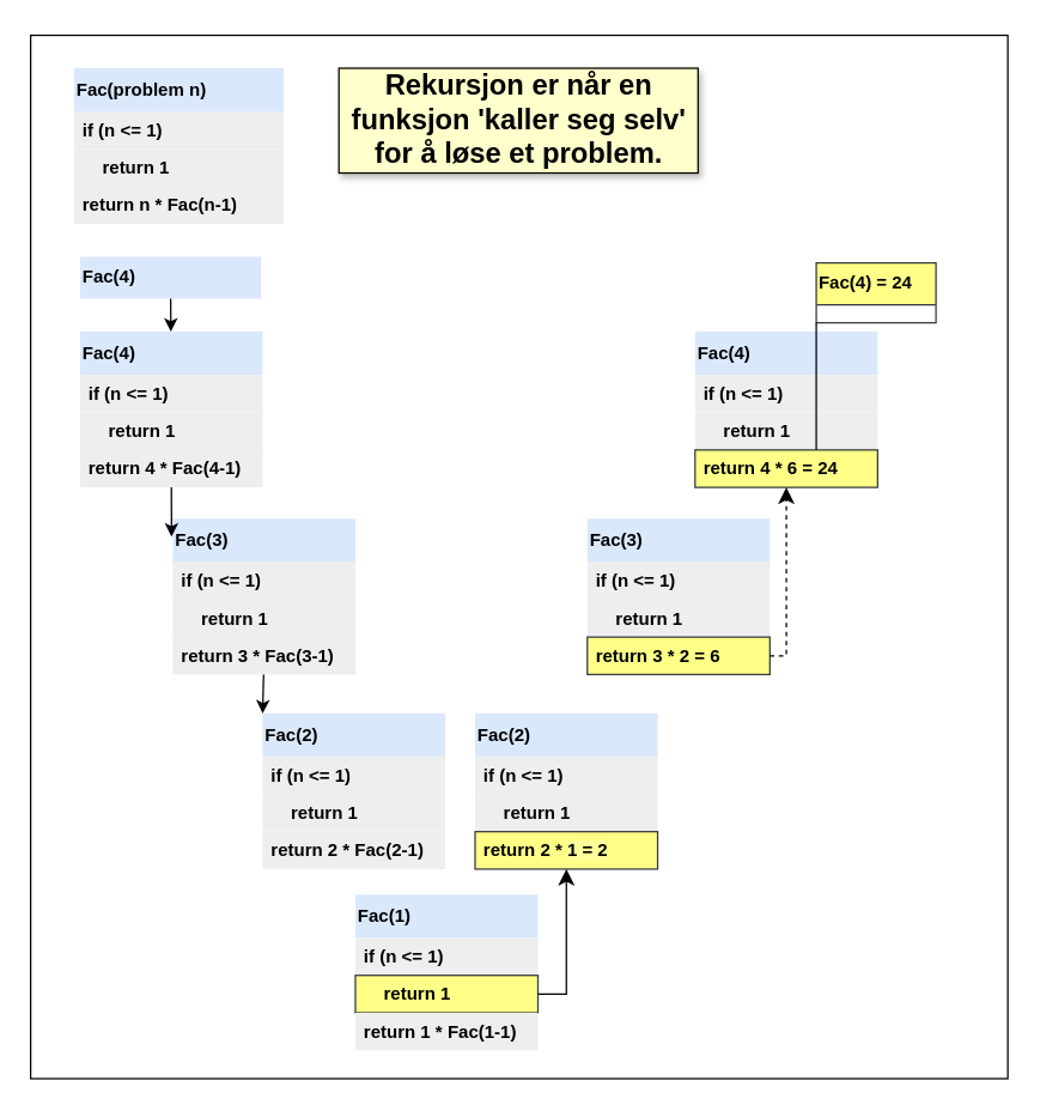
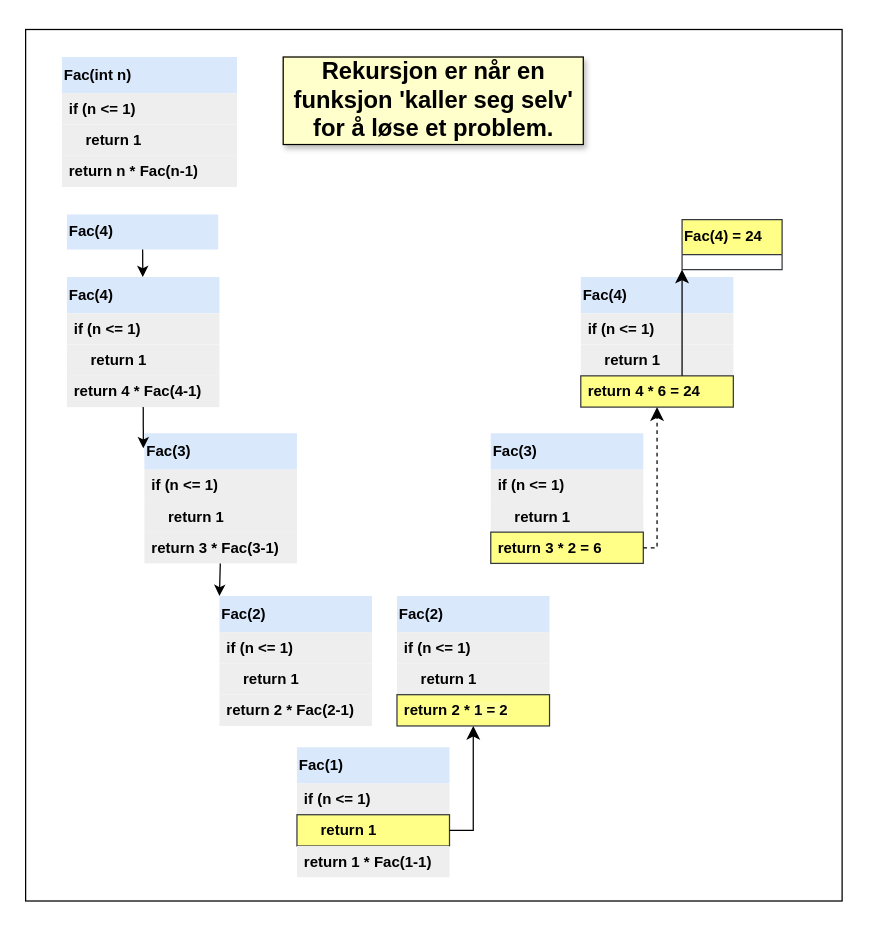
  <mxCell id="0" />
  <mxCell id="1" parent="0" />
  <mxCell id="2" value="" style="rounded=0;whiteSpace=wrap;html=1;" parent="1" vertex="1"><mxGeometry x="20" y="23" width="653" height="697" as="geometry" /></mxCell>
- <mxCell id="3" value="Fac(problem n)" style="swimlane;fontStyle=1;align=left;verticalAlign=middle;childLayout=stackLayout;horizontal=1;startSize=29;horizontalStack=0;resizeParent=1;resizeParentMax=0;resizeLast=0;collapsible=0;marginBottom=0;fillColor=#dae8fc;strokeColor=none;fontSize=12;labelBorderColor=none;whiteSpace=wrap;html=1;" parent="1" vertex="1"><mxGeometry x="49" y="45" width="140" height="104" as="geometry" /></mxCell>
+ <mxCell id="3" value="Fac(int n)" style="swimlane;fontStyle=1;align=left;verticalAlign=middle;childLayout=stackLayout;horizontal=1;startSize=29;horizontalStack=0;resizeParent=1;resizeParentMax=0;resizeLast=0;collapsible=0;marginBottom=0;fillColor=#dae8fc;strokeColor=none;fontSize=12;labelBorderColor=none;whiteSpace=wrap;html=1;" parent="1" vertex="1"><mxGeometry x="49" y="45" width="140" height="104" as="geometry" /></mxCell>
  <mxCell id="4" value="if (n &amp;lt;= 1)" style="text;html=1;strokeColor=none;fillColor=#eeeeee;align=left;verticalAlign=middle;spacingLeft=4;spacingRight=4;overflow=hidden;rotatable=0;points=[[0,0.5],[1,0.5]];portConstraint=eastwest;whiteSpace=wrap;fontStyle=1;labelBorderColor=none;" parent="3" vertex="1"><mxGeometry y="29" width="140" height="25" as="geometry" /></mxCell>
  <mxCell id="5" value="&amp;nbsp; &amp;nbsp; return 1" style="text;html=1;strokeColor=none;fillColor=#eeeeee;align=left;verticalAlign=middle;spacingLeft=4;spacingRight=4;overflow=hidden;rotatable=0;points=[[0,0.5],[1,0.5]];portConstraint=eastwest;whiteSpace=wrap;fontStyle=1" parent="3" vertex="1"><mxGeometry y="54" width="140" height="25" as="geometry" /></mxCell>
  <mxCell id="6" value="return n * Fac(n-1)" style="text;html=1;strokeColor=none;fillColor=#eeeeee;align=left;verticalAlign=middle;spacingLeft=4;spacingRight=4;overflow=hidden;rotatable=0;points=[[0,0.5],[1,0.5]];portConstraint=eastwest;whiteSpace=wrap;fontStyle=1" parent="3" vertex="1"><mxGeometry y="79" width="140" height="25" as="geometry" /></mxCell>
  <mxCell id="7" value="Fac(4)" style="swimlane;fontStyle=1;align=left;verticalAlign=middle;childLayout=stackLayout;horizontal=1;startSize=28;horizontalStack=0;resizeParent=1;resizeParentMax=0;resizeLast=0;collapsible=0;marginBottom=0;fillColor=#dae8fc;strokeColor=none;fontSize=12;labelBorderColor=none;whiteSpace=wrap;html=1;" parent="1" vertex="1"><mxGeometry x="53" y="171" width="121" height="28" as="geometry" /></mxCell>
  <mxCell id="8" value="Fac(4)" style="swimlane;fontStyle=1;align=left;verticalAlign=middle;childLayout=stackLayout;horizontal=1;startSize=29;horizontalStack=0;resizeParent=1;resizeParentMax=0;resizeLast=0;collapsible=0;marginBottom=0;fillColor=#dae8fc;strokeColor=none;fontSize=12;labelBorderColor=none;whiteSpace=wrap;html=1;" parent="1" vertex="1"><mxGeometry x="53" y="221" width="122" height="104" as="geometry" /></mxCell>
  <mxCell id="9" value="&lt;span style=&quot;color: rgb(0, 0, 0);&quot;&gt;if (n &amp;lt;= 1)&lt;/span&gt;" style="text;html=1;strokeColor=none;fillColor=#eeeeee;align=left;verticalAlign=middle;spacingLeft=4;spacingRight=4;overflow=hidden;rotatable=0;points=[[0,0.5],[1,0.5]];portConstraint=eastwest;whiteSpace=wrap;fontStyle=1;labelBorderColor=none;" parent="8" vertex="1"><mxGeometry y="29" width="122" height="25" as="geometry" /></mxCell>
  <mxCell id="10" value="&amp;nbsp; &amp;nbsp; return 1" style="text;html=1;strokeColor=none;fillColor=#eeeeee;align=left;verticalAlign=middle;spacingLeft=4;spacingRight=4;overflow=hidden;rotatable=0;points=[[0,0.5],[1,0.5]];portConstraint=eastwest;whiteSpace=wrap;fontStyle=1" parent="8" vertex="1"><mxGeometry y="54" width="122" height="25" as="geometry" /></mxCell>
  <mxCell id="11" value="return 4 * Fac(4-1)" style="text;html=1;strokeColor=none;fillColor=#eeeeee;align=left;verticalAlign=middle;spacingLeft=4;spacingRight=4;overflow=hidden;rotatable=0;points=[[0,0.5],[1,0.5]];portConstraint=eastwest;whiteSpace=wrap;fontStyle=1" parent="8" vertex="1"><mxGeometry y="79" width="122" height="25" as="geometry" /></mxCell>
  <mxCell id="12" value="Fac(3)" style="swimlane;fontStyle=1;align=left;verticalAlign=middle;childLayout=stackLayout;horizontal=1;startSize=29;horizontalStack=0;resizeParent=1;resizeParentMax=0;resizeLast=0;collapsible=0;marginBottom=0;fillColor=#dae8fc;strokeColor=none;fontSize=12;labelBorderColor=none;whiteSpace=wrap;html=1;" parent="1" vertex="1"><mxGeometry x="115" y="346" width="122" height="104" as="geometry" /></mxCell>
  <mxCell id="13" value="&lt;span style=&quot;color: rgb(0, 0, 0);&quot;&gt;if (n &amp;lt;= 1)&lt;/span&gt;" style="text;html=1;strokeColor=none;fillColor=#eeeeee;align=left;verticalAlign=middle;spacingLeft=4;spacingRight=4;overflow=hidden;rotatable=0;points=[[0,0.5],[1,0.5]];portConstraint=eastwest;whiteSpace=wrap;fontStyle=1;labelBorderColor=none;" parent="12" vertex="1"><mxGeometry y="29" width="122" height="25" as="geometry" /></mxCell>
  <mxCell id="14" value="&amp;nbsp; &amp;nbsp; return 1" style="text;html=1;strokeColor=none;fillColor=#eeeeee;align=left;verticalAlign=middle;spacingLeft=4;spacingRight=4;overflow=hidden;rotatable=0;points=[[0,0.5],[1,0.5]];portConstraint=eastwest;whiteSpace=wrap;fontStyle=1" parent="12" vertex="1"><mxGeometry y="54" width="122" height="25" as="geometry" /></mxCell>
  <mxCell id="15" value="return 3 * Fac(3-1)" style="text;html=1;strokeColor=none;fillColor=#eeeeee;align=left;verticalAlign=middle;spacingLeft=4;spacingRight=4;overflow=hidden;rotatable=0;points=[[0,0.5],[1,0.5]];portConstraint=eastwest;whiteSpace=wrap;fontStyle=1" parent="12" vertex="1"><mxGeometry y="79" width="122" height="25" as="geometry" /></mxCell>
  <mxCell id="16" value="" style="endArrow=classic;html=1;entryX=-0.007;entryY=0.115;entryDx=0;entryDy=0;entryPerimeter=0;" parent="1" source="11" target="12" edge="1"><mxGeometry width="50" height="50" relative="1" as="geometry"><mxPoint x="204" y="396" as="sourcePoint" /><mxPoint x="245" y="319" as="targetPoint" /></mxGeometry></mxCell>
  <mxCell id="17" value="Fac(2)" style="swimlane;fontStyle=1;align=left;verticalAlign=middle;childLayout=stackLayout;horizontal=1;startSize=29;horizontalStack=0;resizeParent=1;resizeParentMax=0;resizeLast=0;collapsible=0;marginBottom=0;fillColor=#dae8fc;strokeColor=none;fontSize=12;labelBorderColor=none;whiteSpace=wrap;html=1;" parent="1" vertex="1"><mxGeometry x="175" y="476" width="122" height="104" as="geometry" /></mxCell>
  <mxCell id="18" value="&lt;span style=&quot;color: rgb(0, 0, 0);&quot;&gt;if (n &amp;lt;= 1)&lt;/span&gt;" style="text;html=1;strokeColor=none;fillColor=#eeeeee;align=left;verticalAlign=middle;spacingLeft=4;spacingRight=4;overflow=hidden;rotatable=0;points=[[0,0.5],[1,0.5]];portConstraint=eastwest;whiteSpace=wrap;fontStyle=1;labelBorderColor=none;" parent="17" vertex="1"><mxGeometry y="29" width="122" height="25" as="geometry" /></mxCell>
  <mxCell id="19" value="&amp;nbsp; &amp;nbsp; return 1" style="text;html=1;strokeColor=none;fillColor=#eeeeee;align=left;verticalAlign=middle;spacingLeft=4;spacingRight=4;overflow=hidden;rotatable=0;points=[[0,0.5],[1,0.5]];portConstraint=eastwest;whiteSpace=wrap;fontStyle=1" parent="17" vertex="1"><mxGeometry y="54" width="122" height="25" as="geometry" /></mxCell>
  <mxCell id="20" value="return 2 * Fac(2-1)" style="text;html=1;strokeColor=none;fillColor=#eeeeee;align=left;verticalAlign=middle;spacingLeft=4;spacingRight=4;overflow=hidden;rotatable=0;points=[[0,0.5],[1,0.5]];portConstraint=eastwest;whiteSpace=wrap;fontStyle=1" parent="17" vertex="1"><mxGeometry y="79" width="122" height="25" as="geometry" /></mxCell>
  <mxCell id="21" value="Fac(1)" style="swimlane;fontStyle=1;align=left;verticalAlign=middle;childLayout=stackLayout;horizontal=1;startSize=29;horizontalStack=0;resizeParent=1;resizeParentMax=0;resizeLast=0;collapsible=0;marginBottom=0;fillColor=#dae8fc;strokeColor=none;fontSize=12;labelBorderColor=none;whiteSpace=wrap;html=1;" parent="1" vertex="1"><mxGeometry x="237" y="597" width="122" height="104" as="geometry" /></mxCell>
  <mxCell id="22" value="&lt;span style=&quot;color: rgb(0, 0, 0);&quot;&gt;if (n &amp;lt;= 1)&lt;/span&gt;" style="text;html=1;strokeColor=none;fillColor=#eeeeee;align=left;verticalAlign=middle;spacingLeft=4;spacingRight=4;overflow=hidden;rotatable=0;points=[[0,0.5],[1,0.5]];portConstraint=eastwest;whiteSpace=wrap;fontStyle=1;labelBorderColor=none;" parent="21" vertex="1"><mxGeometry y="29" width="122" height="25" as="geometry" /></mxCell>
  <mxCell id="23" value="&amp;nbsp; &amp;nbsp; return 1" style="text;html=1;strokeColor=#36393d;fillColor=#ffff88;align=left;verticalAlign=middle;spacingLeft=4;spacingRight=4;overflow=hidden;rotatable=0;points=[[0,0.5],[1,0.5]];portConstraint=eastwest;whiteSpace=wrap;fontStyle=1" parent="21" vertex="1"><mxGeometry y="54" width="122" height="25" as="geometry" /></mxCell>
  <mxCell id="24" value="return 1 * Fac(1-1)" style="text;html=1;strokeColor=none;fillColor=#eeeeee;align=left;verticalAlign=middle;spacingLeft=4;spacingRight=4;overflow=hidden;rotatable=0;points=[[0,0.5],[1,0.5]];portConstraint=eastwest;whiteSpace=wrap;fontStyle=1" parent="21" vertex="1"><mxGeometry y="79" width="122" height="25" as="geometry" /></mxCell>
  <mxCell id="25" value="" style="endArrow=classic;html=1;entryX=0;entryY=0;entryDx=0;entryDy=0;" parent="1" source="15" target="17" edge="1"><mxGeometry width="50" height="50" relative="1" as="geometry"><mxPoint x="204" y="396" as="sourcePoint" /><mxPoint x="254" y="346" as="targetPoint" /></mxGeometry></mxCell>
  <mxCell id="26" value="" style="endArrow=classic;html=1;" parent="1" source="7" target="8" edge="1"><mxGeometry width="50" height="50" relative="1" as="geometry"><mxPoint x="398" y="396" as="sourcePoint" /><mxPoint x="448" y="346" as="targetPoint" /></mxGeometry></mxCell>
  <mxCell id="27" value="Fac(2)" style="swimlane;fontStyle=1;align=left;verticalAlign=middle;childLayout=stackLayout;horizontal=1;startSize=29;horizontalStack=0;resizeParent=1;resizeParentMax=0;resizeLast=0;collapsible=0;marginBottom=0;fillColor=#dae8fc;strokeColor=none;fontSize=12;labelBorderColor=none;whiteSpace=wrap;html=1;" parent="1" vertex="1"><mxGeometry x="317" y="476" width="122" height="104" as="geometry" /></mxCell>
  <mxCell id="28" value="&lt;span style=&quot;color: rgb(0, 0, 0);&quot;&gt;if (n &amp;lt;= 1)&lt;/span&gt;" style="text;html=1;strokeColor=none;fillColor=#eeeeee;align=left;verticalAlign=middle;spacingLeft=4;spacingRight=4;overflow=hidden;rotatable=0;points=[[0,0.5],[1,0.5]];portConstraint=eastwest;whiteSpace=wrap;fontStyle=1;labelBorderColor=none;" parent="27" vertex="1"><mxGeometry y="29" width="122" height="25" as="geometry" /></mxCell>
  <mxCell id="29" value="&amp;nbsp; &amp;nbsp; return 1" style="text;html=1;strokeColor=none;fillColor=#eeeeee;align=left;verticalAlign=middle;spacingLeft=4;spacingRight=4;overflow=hidden;rotatable=0;points=[[0,0.5],[1,0.5]];portConstraint=eastwest;whiteSpace=wrap;fontStyle=1" parent="27" vertex="1"><mxGeometry y="54" width="122" height="25" as="geometry" /></mxCell>
  <mxCell id="30" value="return 2 * &lt;span style=&quot;background-color: rgb(255, 255, 153);&quot;&gt;1 = 2&lt;/span&gt;" style="text;html=1;strokeColor=#36393d;fillColor=#ffff88;align=left;verticalAlign=middle;spacingLeft=4;spacingRight=4;overflow=hidden;rotatable=0;points=[[0,0.5],[1,0.5]];portConstraint=eastwest;whiteSpace=wrap;fontStyle=1" parent="27" vertex="1"><mxGeometry y="79" width="122" height="25" as="geometry" /></mxCell>
  <mxCell id="31" value="Fac(3)" style="swimlane;fontStyle=1;align=left;verticalAlign=middle;childLayout=stackLayout;horizontal=1;startSize=29;horizontalStack=0;resizeParent=1;resizeParentMax=0;resizeLast=0;collapsible=0;marginBottom=0;fillColor=#dae8fc;strokeColor=none;fontSize=12;labelBorderColor=none;whiteSpace=wrap;html=1;" parent="1" vertex="1"><mxGeometry x="392" y="346" width="122" height="104" as="geometry" /></mxCell>
  <mxCell id="32" value="&lt;span style=&quot;color: rgb(0, 0, 0);&quot;&gt;if (n &amp;lt;= 1)&lt;/span&gt;" style="text;html=1;strokeColor=none;fillColor=#eeeeee;align=left;verticalAlign=middle;spacingLeft=4;spacingRight=4;overflow=hidden;rotatable=0;points=[[0,0.5],[1,0.5]];portConstraint=eastwest;whiteSpace=wrap;fontStyle=1;labelBorderColor=none;" parent="31" vertex="1"><mxGeometry y="29" width="122" height="25" as="geometry" /></mxCell>
  <mxCell id="33" value="&amp;nbsp; &amp;nbsp; return 1" style="text;html=1;strokeColor=none;fillColor=#eeeeee;align=left;verticalAlign=middle;spacingLeft=4;spacingRight=4;overflow=hidden;rotatable=0;points=[[0,0.5],[1,0.5]];portConstraint=eastwest;whiteSpace=wrap;fontStyle=1" parent="31" vertex="1"><mxGeometry y="54" width="122" height="25" as="geometry" /></mxCell>
  <mxCell id="34" value="return 3 * 2 = 6" style="text;html=1;strokeColor=#36393d;fillColor=#ffff88;align=left;verticalAlign=middle;spacingLeft=4;spacingRight=4;overflow=hidden;rotatable=0;points=[[0,0.5],[1,0.5]];portConstraint=eastwest;whiteSpace=wrap;fontStyle=1" parent="31" vertex="1"><mxGeometry y="79" width="122" height="25" as="geometry" /></mxCell>
  <mxCell id="35" value="Fac(4)" style="swimlane;fontStyle=1;align=left;verticalAlign=middle;childLayout=stackLayout;horizontal=1;startSize=29;horizontalStack=0;resizeParent=1;resizeParentMax=0;resizeLast=0;collapsible=0;marginBottom=0;fillColor=#dae8fc;strokeColor=none;fontSize=12;labelBorderColor=none;whiteSpace=wrap;html=1;" parent="1" vertex="1"><mxGeometry x="464" y="221" width="122" height="104" as="geometry" /></mxCell>
  <mxCell id="36" value="&lt;span style=&quot;color: rgb(0, 0, 0);&quot;&gt;if (n &amp;lt;= 1)&lt;/span&gt;" style="text;html=1;strokeColor=none;fillColor=#eeeeee;align=left;verticalAlign=middle;spacingLeft=4;spacingRight=4;overflow=hidden;rotatable=0;points=[[0,0.5],[1,0.5]];portConstraint=eastwest;whiteSpace=wrap;fontStyle=1;labelBorderColor=none;" parent="35" vertex="1"><mxGeometry y="29" width="122" height="25" as="geometry" /></mxCell>
  <mxCell id="37" value="&amp;nbsp; &amp;nbsp; return 1" style="text;html=1;strokeColor=none;fillColor=#eeeeee;align=left;verticalAlign=middle;spacingLeft=4;spacingRight=4;overflow=hidden;rotatable=0;points=[[0,0.5],[1,0.5]];portConstraint=eastwest;whiteSpace=wrap;fontStyle=1" parent="35" vertex="1"><mxGeometry y="54" width="122" height="25" as="geometry" /></mxCell>
  <mxCell id="38" value="return 4 * 6 = 24" style="text;html=1;strokeColor=#36393d;fillColor=#ffff88;align=left;verticalAlign=middle;spacingLeft=4;spacingRight=4;overflow=hidden;rotatable=0;points=[[0,0.5],[1,0.5]];portConstraint=eastwest;whiteSpace=wrap;fontStyle=1" parent="35" vertex="1"><mxGeometry y="79" width="122" height="25" as="geometry" /></mxCell>
  <mxCell id="39" value="Fac(4) = 24" style="swimlane;fontStyle=1;align=left;verticalAlign=middle;childLayout=stackLayout;horizontal=1;startSize=28;horizontalStack=0;resizeParent=1;resizeParentMax=0;resizeLast=0;collapsible=0;marginBottom=0;fillColor=#ffff88;strokeColor=#36393d;fontSize=12;labelBorderColor=none;whiteSpace=wrap;html=1;" parent="1" vertex="1"><mxGeometry x="545" y="175" width="80" height="40" as="geometry" /></mxCell>
  <mxCell id="40" value="" style="edgeStyle=segmentEdgeStyle;endArrow=classic;html=1;curved=0;rounded=0;endSize=8;startSize=8;exitX=1;exitY=0.5;exitDx=0;exitDy=0;" parent="1" source="23" target="30" edge="1"><mxGeometry width="50" height="50" relative="1" as="geometry"><mxPoint x="452" y="496" as="sourcePoint" /><mxPoint x="502" y="446" as="targetPoint" /></mxGeometry></mxCell>
  <mxCell id="41" value="" style="edgeStyle=segmentEdgeStyle;endArrow=classic;html=1;curved=0;rounded=0;endSize=8;startSize=8;dashed=1;" parent="1" source="34" target="38" edge="1"><mxGeometry width="50" height="50" relative="1" as="geometry"><mxPoint x="452" y="496" as="sourcePoint" /><mxPoint x="502" y="446" as="targetPoint" /></mxGeometry></mxCell>
- <mxCell id="42" value="" style="edgeStyle=segmentEdgeStyle;endArrow=none;html=1;curved=0;rounded=0;endSize=8;startSize=8;" parent="1" source="38" target="39" edge="1"><mxGeometry width="50" height="50" relative="1" as="geometry"><mxPoint x="452" y="496" as="sourcePoint" /><mxPoint x="502" y="446" as="targetPoint" /></mxGeometry></mxCell>
+ <mxCell id="42" value="" style="edgeStyle=segmentEdgeStyle;endArrow=classic;html=1;curved=0;rounded=0;endSize=8;startSize=8;" parent="1" source="38" target="39" edge="1"><mxGeometry width="50" height="50" relative="1" as="geometry"><mxPoint x="452" y="496" as="sourcePoint" /><mxPoint x="502" y="446" as="targetPoint" /></mxGeometry></mxCell>
  <mxCell id="43" value="Rekursjon er når en funksjon 'kaller seg selv' for å løse et problem." style="text;align=center;verticalAlign=middle;rounded=0;fontStyle=1;whiteSpace=wrap;fontSize=19;labelBackgroundColor=#FFFFCC;labelBorderColor=default;textShadow=1;" parent="1" vertex="1"><mxGeometry x="225" y="20" width="243" height="119" as="geometry" /></mxCell>
